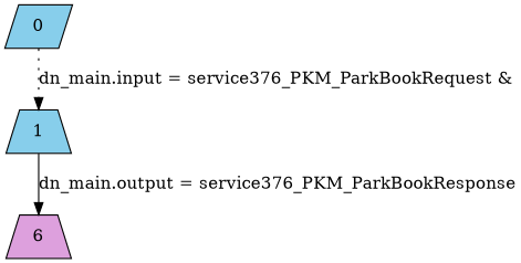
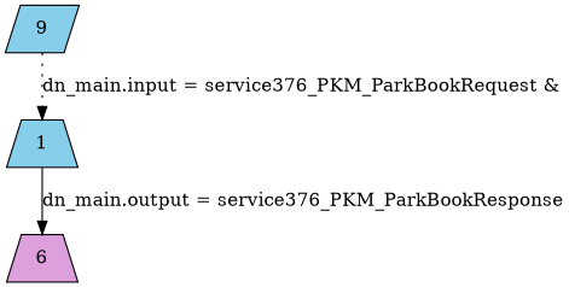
  digraph {
    fontname="DejaVu Serif"
    node [fillcolor=skyblue fontname="DejaVu Serif" shape=trapezium style=filled]
    edge [fontname="DejaVu Serif"]
-   0 [shape=parallelogram]
+   0 [shape=parallelogram label=9]
    1
    n3 [fillcolor=plum label=6]
    0 -> 1 [label="dn_main.input = service376_PKM_ParkBookRequest &\n" style=dotted]
    1 -> n3 [label="dn_main.output = service376_PKM_ParkBookResponse"]
  }
